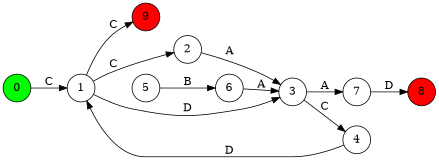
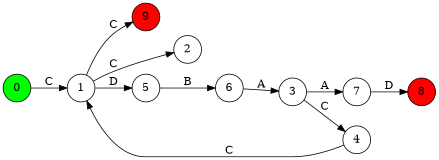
  digraph {
    rankdir=LR
    node [shape=circle]
    0 [fillcolor=green style=filled]
    1
    9 [fillcolor=red style=filled]
    2
    5
    8 [fillcolor=red style=filled]
    3
    6
    4
    7
    0 -> 1 [label=C]
    1 -> 9 [label=C]
    1 -> 2 [label=C]
-   1 -> 3 [label=D]
-   2 -> 3 [label=A]
+   1 -> 5 [label=D]
    5 -> 6 [label=B]
    3 -> 4 [label=C]
    3 -> 7 [label=A]
    6 -> 3 [label=A]
-   4 -> 1 [label=D]
+   4 -> 1 [label=C]
    7 -> 8 [label=D]
  }
